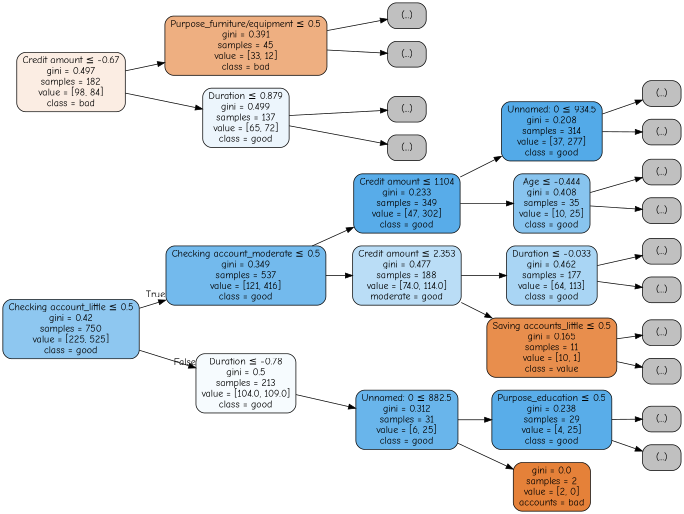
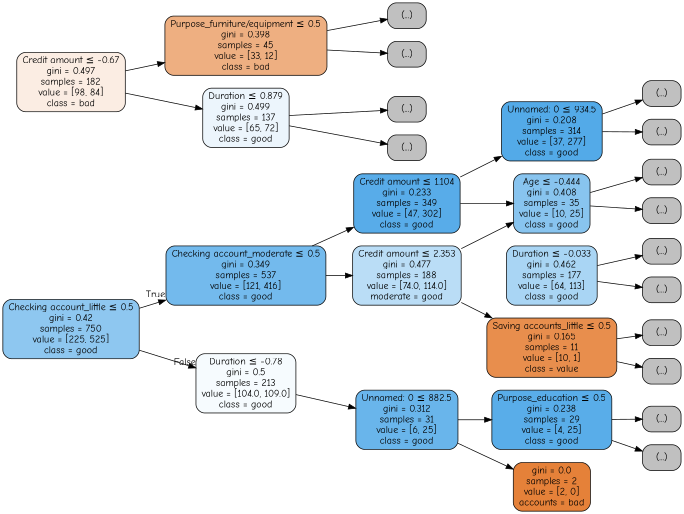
  digraph {
    fontname="Comic Neue"
    rankdir=LR
    node [color=black fillcolor="#C0C0C0" fontname="Comic Neue" shape=box style="filled, rounded"]
    edge [fontname="Comic Neue"]
    n1 [fillcolor="#8ec7f0" label=<Checking account_little &le; 0.5<br/>gini = 0.42<br/>samples = 750<br/>value = [225, 525]<br/>class = good>]
    n2 [fillcolor="#73baed" label=<Checking account_moderate &le; 0.5<br/>gini = 0.349<br/>samples = 537<br/>value = [121, 416]<br/>class = good>]
    n3 [fillcolor="#f6fbfe" label=<Duration &le; -0.78<br/>gini = 0.5<br/>samples = 213<br/>value = [104.0, 109.0]<br/>class = good>]
    n4 [fillcolor="#58ace9" label=<Credit amount &le; 1.104<br/>gini = 0.233<br/>samples = 349<br/>value = [47, 302]<br/>class = good>]
    n5 [fillcolor="#baddf6" label=<Credit amount &le; 2.353<br/>gini = 0.477<br/>samples = 188<br/>value = [74.0, 114.0]<br/>moderate = good>]
    n6 [fillcolor="#69b5eb" label=<Unnamed: 0 &le; 882.5<br/>gini = 0.312<br/>samples = 31<br/>value = [6, 25]<br/>class = good>]
    n7 [fillcolor="#53aae8" label=<Unnamed: 0 &le; 934.5<br/>gini = 0.208<br/>samples = 314<br/>value = [37, 277]<br/>class = good>]
    n8 [fillcolor="#88c4ef" label=<Age &le; -0.444<br/>gini = 0.408<br/>samples = 35<br/>value = [10, 25]<br/>class = good>]
    n9 [fillcolor="#a9d5f4" label=<Duration &le; -0.033<br/>gini = 0.462<br/>samples = 177<br/>value = [64, 113]<br/>class = good>]
    n10 [fillcolor="#e88e4d" label=<Saving accounts_little &le; 0.5<br/>gini = 0.165<br/>samples = 11<br/>value = [10, 1]<br/>class = value>]
    n11 [label="(...)"]
    n12 [label="(...)"]
    n13 [label="(...)"]
    n14 [label="(...)"]
    n15 [label="(...)"]
    n16 [label="(...)"]
    n17 [label="(...)"]
    n18 [label="(...)"]
    n19 [fillcolor="#59ade9" label=<Purpose_education &le; 0.5<br/>gini = 0.238<br/>samples = 29<br/>value = [4, 25]<br/>class = good>]
    n20 [fillcolor="#e58139" label=<gini = 0.0<br/>samples = 2<br/>value = [2, 0]<br/>accounts = bad>]
    n21 [fillcolor="#fbede3" label=<Credit amount &le; -0.67<br/>gini = 0.497<br/>samples = 182<br/>value = [98, 84]<br/>class = bad>]
-   n22 [fillcolor="#eeaf81" label=<Purpose_furniture/equipment &le; 0.5<br/>gini = 0.391<br/>samples = 45<br/>value = [33, 12]<br/>class = bad>]
+   n22 [fillcolor="#eeaf81" label=<Purpose_furniture/equipment &le; 0.5<br/>gini = 0.398<br/>samples = 45<br/>value = [33, 12]<br/>class = bad>]
    n23 [fillcolor="#ecf5fc" label=<Duration &le; 0.879<br/>gini = 0.499<br/>samples = 137<br/>value = [65, 72]<br/>class = good>]
    n24 [label="(...)"]
    n25 [label="(...)"]
    n26 [label="(...)"]
    n27 [label="(...)"]
    n28 [label="(...)"]
    n29 [label="(...)"]
    n1 -> n2 [headlabel=True labelangle=45 labeldistance=2.5]
    n1 -> n3 [headlabel=False labelangle=-45 labeldistance=2.5]
    n2 -> n4
    n2 -> n5
    n3 -> n6
    n4 -> n7
    n4 -> n8
-   n5 -> n9
+   n5 -> n8
    n5 -> n10
    n6 -> n19
    n6 -> n20
    n7 -> n11
    n7 -> n12
    n8 -> n13
    n8 -> n14
    n9 -> n15
    n9 -> n16
    n10 -> n17
    n10 -> n18
    n19 -> n24
    n19 -> n25
    n21 -> n22
    n21 -> n23
    n22 -> n26
    n22 -> n27
    n23 -> n28
    n23 -> n29
  }
